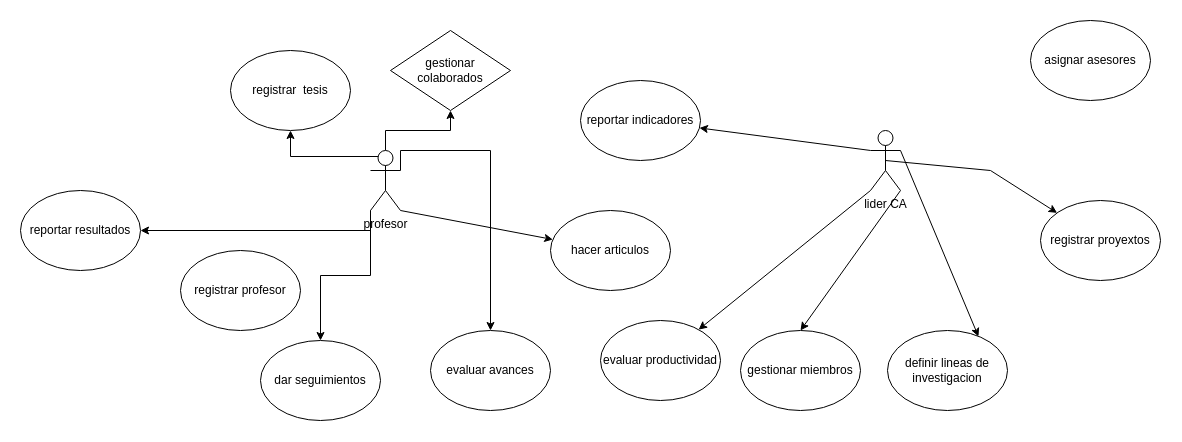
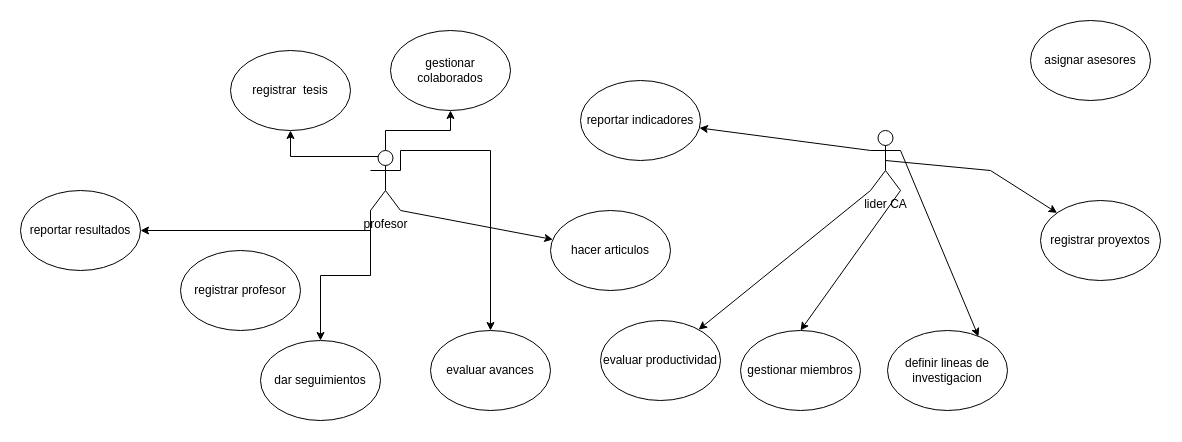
  <mxCell id="0" />
  <mxCell id="1" parent="0" />
  <mxCell id="2" style="edgeStyle=orthogonalEdgeStyle;rounded=0;orthogonalLoop=1;jettySize=auto;html=1;exitX=1;exitY=0.333;exitDx=0;exitDy=0;exitPerimeter=0;" parent="1" source="7" target="8" edge="1"><mxGeometry relative="1" as="geometry"><Array as="points"><mxPoint x="400" y="150" /><mxPoint x="490" y="150" /></Array></mxGeometry></mxCell>
  <mxCell id="3" style="edgeStyle=orthogonalEdgeStyle;rounded=0;orthogonalLoop=1;jettySize=auto;html=1;exitX=0;exitY=1;exitDx=0;exitDy=0;exitPerimeter=0;" parent="1" source="7" target="10" edge="1"><mxGeometry relative="1" as="geometry" /></mxCell>
  <mxCell id="4" style="edgeStyle=orthogonalEdgeStyle;rounded=0;orthogonalLoop=1;jettySize=auto;html=1;exitX=0.25;exitY=0.1;exitDx=0;exitDy=0;exitPerimeter=0;" parent="1" source="7" target="13" edge="1"><mxGeometry relative="1" as="geometry"><mxPoint x="320" y="120" as="targetPoint" /></mxGeometry></mxCell>
  <mxCell id="5" style="edgeStyle=orthogonalEdgeStyle;rounded=0;orthogonalLoop=1;jettySize=auto;html=1;exitX=0.5;exitY=0;exitDx=0;exitDy=0;exitPerimeter=0;" edge="1" parent="1" source="7" target="23"><mxGeometry relative="1" as="geometry" /></mxCell>
  <mxCell id="6" style="edgeStyle=orthogonalEdgeStyle;rounded=0;orthogonalLoop=1;jettySize=auto;html=1;exitX=0;exitY=1;exitDx=0;exitDy=0;exitPerimeter=0;" edge="1" parent="1" source="7" target="12"><mxGeometry relative="1" as="geometry" /></mxCell>
  <mxCell id="7" value="profesor" style="shape=umlActor;verticalLabelPosition=bottom;verticalAlign=top;html=1;outlineConnect=0;" parent="1" vertex="1"><mxGeometry x="370" y="150" width="30" height="60" as="geometry" /></mxCell>
  <mxCell id="8" value="evaluar avances" style="ellipse;whiteSpace=wrap;html=1;" parent="1" vertex="1"><mxGeometry x="430" y="330" width="120" height="80" as="geometry" /></mxCell>
  <mxCell id="9" value="registrar proyextos" style="ellipse;whiteSpace=wrap;html=1;" parent="1" vertex="1"><mxGeometry x="1040" y="200" width="120" height="80" as="geometry" /></mxCell>
  <mxCell id="10" value="dar seguimientos" style="ellipse;whiteSpace=wrap;html=1;" parent="1" vertex="1"><mxGeometry x="260" y="340" width="120" height="80" as="geometry" /></mxCell>
  <mxCell id="11" value="registrar profesor" style="ellipse;whiteSpace=wrap;html=1;" parent="1" vertex="1"><mxGeometry x="180" y="250" width="120" height="80" as="geometry" /></mxCell>
  <mxCell id="12" value="reportar resultados" style="ellipse;whiteSpace=wrap;html=1;" parent="1" vertex="1"><mxGeometry x="20" y="190" width="120" height="80" as="geometry" /></mxCell>
  <mxCell id="13" value="registrar&amp;nbsp; tesis" style="ellipse;whiteSpace=wrap;html=1;" parent="1" vertex="1"><mxGeometry x="230" y="50" width="120" height="80" as="geometry" /></mxCell>
  <mxCell id="14" value="lider CA" style="shape=umlActor;verticalLabelPosition=bottom;verticalAlign=top;html=1;outlineConnect=0;" parent="1" vertex="1"><mxGeometry x="870" y="130" width="30" height="60" as="geometry" /></mxCell>
  <mxCell id="15" value="gestionar miembros" style="ellipse;whiteSpace=wrap;html=1;" parent="1" vertex="1"><mxGeometry x="740" y="330" width="120" height="80" as="geometry" /></mxCell>
  <mxCell id="16" value="definir lineas de investigacion" style="ellipse;whiteSpace=wrap;html=1;" parent="1" vertex="1"><mxGeometry x="887" y="330" width="120" height="80" as="geometry" /></mxCell>
  <mxCell id="17" value="evaluar productividad" style="ellipse;whiteSpace=wrap;html=1;" parent="1" vertex="1"><mxGeometry x="600" y="320" width="120" height="80" as="geometry" /></mxCell>
  <mxCell id="18" value="reportar indicadores" style="ellipse;whiteSpace=wrap;html=1;" parent="1" vertex="1"><mxGeometry x="580" y="80" width="120" height="80" as="geometry" /></mxCell>
  <mxCell id="19" value="" style="endArrow=classic;html=1;rounded=0;exitX=1;exitY=1;exitDx=0;exitDy=0;exitPerimeter=0;entryX=0.5;entryY=0;entryDx=0;entryDy=0;" parent="1" source="14" target="15" edge="1"><mxGeometry width="50" height="50" relative="1" as="geometry"><mxPoint x="922" y="230" as="sourcePoint" /><mxPoint x="972" y="180" as="targetPoint" /></mxGeometry></mxCell>
  <mxCell id="20" value="" style="endArrow=classic;html=1;rounded=0;exitX=0;exitY=1;exitDx=0;exitDy=0;exitPerimeter=0;" parent="1" source="14" target="17" edge="1"><mxGeometry width="50" height="50" relative="1" as="geometry"><mxPoint x="880" y="190" as="sourcePoint" /><mxPoint x="800" y="230" as="targetPoint" /></mxGeometry></mxCell>
  <mxCell id="21" value="" style="endArrow=classic;html=1;rounded=0;exitX=0;exitY=0.333;exitDx=0;exitDy=0;exitPerimeter=0;" parent="1" source="14" target="18" edge="1"><mxGeometry width="50" height="50" relative="1" as="geometry"><mxPoint x="834" y="125" as="sourcePoint" /><mxPoint x="660" y="280" as="targetPoint" /></mxGeometry></mxCell>
  <mxCell id="22" value="" style="endArrow=classic;html=1;rounded=0;exitX=1;exitY=0.333;exitDx=0;exitDy=0;exitPerimeter=0;entryX=0.758;entryY=0.075;entryDx=0;entryDy=0;entryPerimeter=0;" parent="1" source="14" target="16" edge="1"><mxGeometry width="50" height="50" relative="1" as="geometry"><mxPoint x="910" y="200" as="sourcePoint" /><mxPoint x="810" y="340" as="targetPoint" /></mxGeometry></mxCell>
- <mxCell id="23" value="gestionar colaborados" style="rhombus;whiteSpace=wrap;html=1;" parent="1" vertex="1"><mxGeometry x="390" y="30" width="120" height="80" as="geometry" /></mxCell>
+ <mxCell id="23" value="gestionar colaborados" style="ellipse;whiteSpace=wrap;html=1;" parent="1" vertex="1"><mxGeometry x="390" y="30" width="120" height="80" as="geometry" /></mxCell>
  <mxCell id="24" value="" style="endArrow=classic;html=1;rounded=0;exitX=0.5;exitY=0.5;exitDx=0;exitDy=0;exitPerimeter=0;" parent="1" source="14" target="9" edge="1"><mxGeometry width="50" height="50" relative="1" as="geometry"><mxPoint x="310" y="350" as="sourcePoint" /><mxPoint x="1049.96" y="177.04" as="targetPoint" /><Array as="points"><mxPoint x="990" y="170" /></Array></mxGeometry></mxCell>
  <mxCell id="25" value="asignar asesores" style="ellipse;whiteSpace=wrap;html=1;" parent="1" vertex="1"><mxGeometry x="1030" width="120" height="80" as="geometry" y="20" /></mxCell>
  <mxCell id="26" value="hacer articulos" style="ellipse;whiteSpace=wrap;html=1;" parent="1" vertex="1"><mxGeometry x="550" y="210" width="120" height="80" as="geometry" /></mxCell>
  <mxCell id="27" value="" style="endArrow=classic;html=1;rounded=0;exitX=1;exitY=1;exitDx=0;exitDy=0;exitPerimeter=0;" parent="1" source="7" target="26" edge="1"><mxGeometry width="50" height="50" relative="1" as="geometry"><mxPoint x="400" y="205" as="sourcePoint" /><mxPoint x="450" y="155" as="targetPoint" /></mxGeometry></mxCell>
